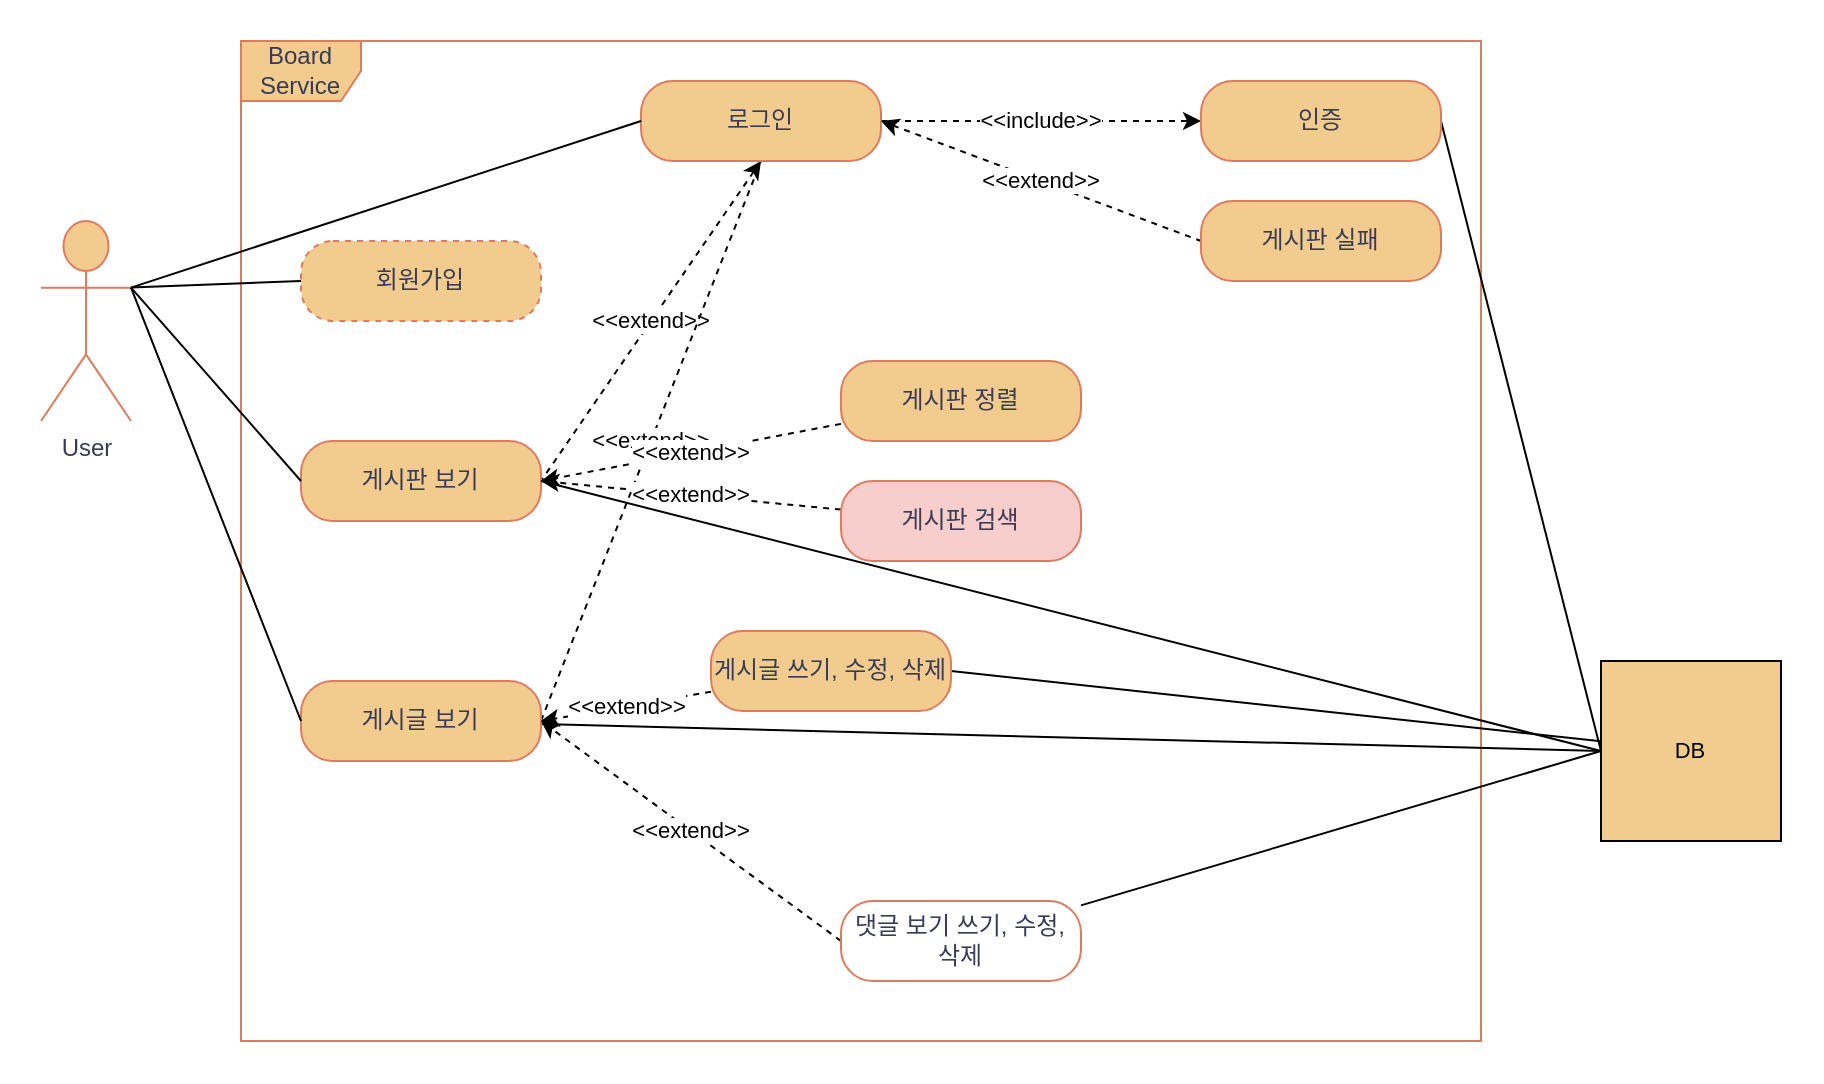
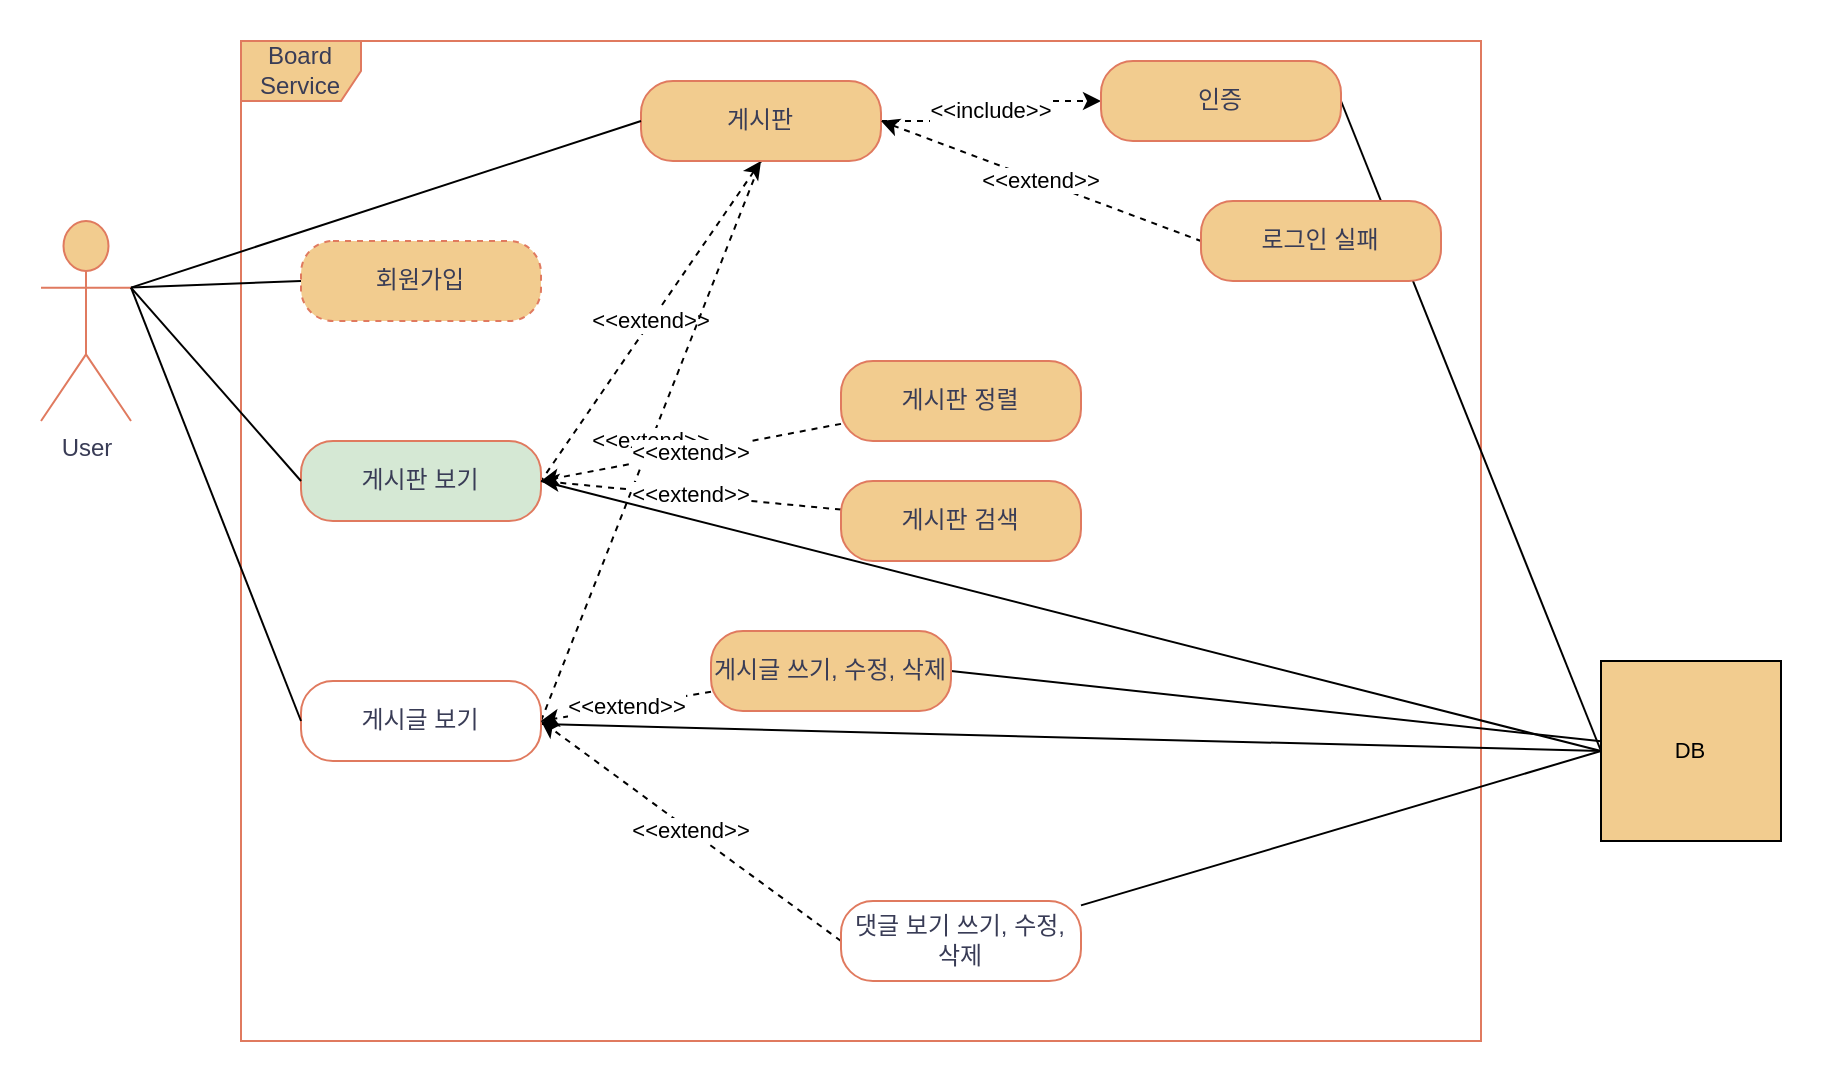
  <mxCell id="0" />
  <mxCell id="1" parent="0" />
  <mxCell id="2" value="User" style="shape=umlActor;verticalLabelPosition=bottom;verticalAlign=top;html=1;outlineConnect=0;rounded=1;labelBackgroundColor=none;fillColor=#F2CC8F;strokeColor=#E07A5F;fontColor=#393C56;" vertex="1" parent="1"><mxGeometry x="20" y="110" width="45" height="100" as="geometry" /></mxCell>
  <mxCell id="3" value="Board Service" style="shape=umlFrame;whiteSpace=wrap;html=1;pointerEvents=0;rounded=1;labelBackgroundColor=none;fillColor=#F2CC8F;strokeColor=#E07A5F;fontColor=#393C56;" vertex="1" parent="1"><mxGeometry x="120" y="20" width="620" height="500" as="geometry" /></mxCell>
  <mxCell id="4" value="회원가입" style="rounded=1;whiteSpace=wrap;html=1;arcSize=40;labelBackgroundColor=none;fillColor=#F2CC8F;strokeColor=#E07A5F;fontColor=#393C56;dashed=1;" vertex="1" parent="1"><mxGeometry x="150" y="120" width="120" height="40" as="geometry" /></mxCell>
  <mxCell id="5" value="&amp;lt;&amp;lt;extend&amp;gt;&amp;gt;" style="shape=connector;rounded=0;orthogonalLoop=1;jettySize=auto;html=1;exitX=0.5;exitY=1;exitDx=0;exitDy=0;entryX=1;entryY=0.5;entryDx=0;entryDy=0;labelBackgroundColor=default;strokeColor=default;fontFamily=Helvetica;fontSize=11;fontColor=default;endArrow=none;dashed=1;startArrow=classic;startFill=1;" edge="1" parent="1" source="11" target="6"><mxGeometry relative="1" as="geometry"><mxPoint x="310" y="270" as="sourcePoint" /><mxPoint x="410" y="90" as="targetPoint" /></mxGeometry></mxCell>
- <mxCell id="6" value="게시판 보기" style="rounded=1;whiteSpace=wrap;html=1;arcSize=40;labelBackgroundColor=none;fillColor=#F2CC8F;strokeColor=#E07A5F;fontColor=#393C56;" vertex="1" parent="1"><mxGeometry x="150" y="220" width="120" height="40" as="geometry" /></mxCell>
+ <mxCell id="6" value="게시판 보기" style="rounded=1;whiteSpace=wrap;html=1;arcSize=40;labelBackgroundColor=none;fillColor=#d5e8d4;strokeColor=#E07A5F;fontColor=#393C56;" vertex="1" parent="1"><mxGeometry x="150" y="220" width="120" height="40" as="geometry" /></mxCell>
  <mxCell id="7" value="&amp;lt;&amp;lt;extend&amp;gt;&amp;gt;" style="shape=connector;rounded=0;orthogonalLoop=1;jettySize=auto;html=1;exitX=1;exitY=0.5;exitDx=0;exitDy=0;labelBackgroundColor=default;strokeColor=default;fontFamily=Helvetica;fontSize=11;fontColor=default;endArrow=none;dashed=1;" edge="1" parent="1" source="9"><mxGeometry relative="1" as="geometry"><mxPoint x="380" y="80" as="targetPoint" /></mxGeometry></mxCell>
  <mxCell id="8" style="shape=connector;rounded=0;orthogonalLoop=1;jettySize=auto;html=1;labelBackgroundColor=default;strokeColor=default;fontFamily=Helvetica;fontSize=11;fontColor=default;endArrow=none;entryX=0;entryY=0.5;entryDx=0;entryDy=0;" edge="1" parent="1" source="9" target="31"><mxGeometry relative="1" as="geometry" /></mxCell>
- <mxCell id="9" value="게시글 보기" style="rounded=1;whiteSpace=wrap;html=1;arcSize=40;labelBackgroundColor=none;fillColor=#F2CC8F;strokeColor=#E07A5F;fontColor=#393C56;" vertex="1" parent="1"><mxGeometry x="150" y="340" width="120" height="40" as="geometry" /></mxCell>
+ <mxCell id="9" value="게시글 보기" style="rounded=1;whiteSpace=wrap;html=1;arcSize=40;labelBackgroundColor=none;fillColor=#ffffff;strokeColor=#E07A5F;fontColor=#393C56;" vertex="1" parent="1"><mxGeometry x="150" y="340" width="120" height="40" as="geometry" /></mxCell>
  <mxCell id="10" value="&amp;lt;&amp;lt;include&amp;gt;&amp;gt;" style="edgeStyle=orthogonalEdgeStyle;shape=connector;rounded=0;orthogonalLoop=1;jettySize=auto;html=1;labelBackgroundColor=default;strokeColor=default;fontFamily=Helvetica;fontSize=11;fontColor=default;endArrow=classic;dashed=1;endFill=1;" edge="1" parent="1" source="11" target="13"><mxGeometry relative="1" as="geometry" /></mxCell>
- <mxCell id="11" value="로그인" style="rounded=1;whiteSpace=wrap;html=1;arcSize=40;labelBackgroundColor=none;fillColor=#F2CC8F;strokeColor=#E07A5F;fontColor=#393C56;" vertex="1" parent="1"><mxGeometry x="320" y="40" width="120" height="40" as="geometry" /></mxCell>
+ <mxCell id="11" value="게시판" style="rounded=1;whiteSpace=wrap;html=1;arcSize=40;labelBackgroundColor=none;fillColor=#F2CC8F;strokeColor=#E07A5F;fontColor=#393C56;" vertex="1" parent="1"><mxGeometry x="320" y="40" width="120" height="40" as="geometry" /></mxCell>
  <mxCell id="12" style="shape=connector;rounded=0;orthogonalLoop=1;jettySize=auto;html=1;entryX=0;entryY=0.5;entryDx=0;entryDy=0;labelBackgroundColor=default;strokeColor=default;fontFamily=Helvetica;fontSize=11;fontColor=default;endArrow=none;exitX=1;exitY=0.5;exitDx=0;exitDy=0;" edge="1" parent="1" source="13" target="31"><mxGeometry relative="1" as="geometry" /></mxCell>
- <mxCell id="13" value="인증" style="rounded=1;whiteSpace=wrap;html=1;arcSize=40;labelBackgroundColor=none;fillColor=#F2CC8F;strokeColor=#E07A5F;fontColor=#393C56;" vertex="1" parent="1"><mxGeometry x="600" y="40" width="120" height="40" as="geometry" /></mxCell>
+ <mxCell id="13" value="인증" style="rounded=1;whiteSpace=wrap;html=1;arcSize=40;labelBackgroundColor=none;fillColor=#F2CC8F;strokeColor=#E07A5F;fontColor=#393C56;" vertex="1" parent="1"><mxGeometry x="550" y="30" width="120" height="40" as="geometry" /></mxCell>
  <mxCell id="14" value="&amp;lt;&amp;lt;extend&amp;gt;&amp;gt;" style="shape=connector;rounded=0;orthogonalLoop=1;jettySize=auto;html=1;labelBackgroundColor=default;strokeColor=default;fontFamily=Helvetica;fontSize=11;fontColor=default;endArrow=none;dashed=1;startArrow=classic;startFill=1;entryX=0;entryY=0.5;entryDx=0;entryDy=0;exitX=1;exitY=0.5;exitDx=0;exitDy=0;" edge="1" parent="1" source="11" target="15"><mxGeometry relative="1" as="geometry"><mxPoint x="430" y="110" as="targetPoint" /><mxPoint x="590" y="170" as="sourcePoint" /></mxGeometry></mxCell>
- <mxCell id="15" value="게시판 실패" style="rounded=1;whiteSpace=wrap;html=1;arcSize=40;labelBackgroundColor=none;fillColor=#F2CC8F;strokeColor=#E07A5F;fontColor=#393C56;" vertex="1" parent="1"><mxGeometry x="600" y="100" width="120" height="40" as="geometry" /></mxCell>
+ <mxCell id="15" value="로그인 실패" style="rounded=1;whiteSpace=wrap;html=1;arcSize=40;labelBackgroundColor=none;fillColor=#F2CC8F;strokeColor=#E07A5F;fontColor=#393C56;" vertex="1" parent="1"><mxGeometry x="600" y="100" width="120" height="40" as="geometry" /></mxCell>
  <mxCell id="16" value="&amp;lt;&amp;lt;extend&amp;gt;&amp;gt;" style="shape=connector;rounded=0;orthogonalLoop=1;jettySize=auto;html=1;entryX=1;entryY=0.5;entryDx=0;entryDy=0;labelBackgroundColor=default;strokeColor=default;fontFamily=Helvetica;fontSize=11;fontColor=default;endArrow=classic;dashed=1;endFill=1;" edge="1" parent="1" source="17" target="6"><mxGeometry relative="1" as="geometry" /></mxCell>
  <mxCell id="17" value="게시판 정렬" style="rounded=1;whiteSpace=wrap;html=1;arcSize=40;labelBackgroundColor=none;fillColor=#F2CC8F;strokeColor=#E07A5F;fontColor=#393C56;" vertex="1" parent="1"><mxGeometry x="420" y="180" width="120" height="40" as="geometry" /></mxCell>
  <mxCell id="18" value="&amp;lt;&amp;lt;extend&amp;gt;&amp;gt;" style="shape=connector;rounded=0;orthogonalLoop=1;jettySize=auto;html=1;labelBackgroundColor=default;strokeColor=default;fontFamily=Helvetica;fontSize=11;fontColor=default;endArrow=classic;dashed=1;endFill=1;entryX=1;entryY=0.5;entryDx=0;entryDy=0;" edge="1" parent="1" source="19" target="6"><mxGeometry relative="1" as="geometry"><mxPoint x="280" y="260" as="targetPoint" /></mxGeometry></mxCell>
- <mxCell id="19" value="게시판 검색" style="rounded=1;whiteSpace=wrap;html=1;arcSize=40;labelBackgroundColor=none;fillColor=#f8cecc;strokeColor=#E07A5F;fontColor=#393C56;" vertex="1" parent="1"><mxGeometry x="420" y="240" width="120" height="40" as="geometry" /></mxCell>
+ <mxCell id="19" value="게시판 검색" style="rounded=1;whiteSpace=wrap;html=1;arcSize=40;labelBackgroundColor=none;fillColor=#F2CC8F;strokeColor=#E07A5F;fontColor=#393C56;" vertex="1" parent="1"><mxGeometry x="420" y="240" width="120" height="40" as="geometry" /></mxCell>
  <mxCell id="20" value="&amp;lt;&amp;lt;extend&amp;gt;&amp;gt;" style="shape=connector;rounded=0;orthogonalLoop=1;jettySize=auto;html=1;entryX=1;entryY=0.5;entryDx=0;entryDy=0;labelBackgroundColor=default;strokeColor=default;fontFamily=Helvetica;fontSize=11;fontColor=default;endArrow=classic;dashed=1;startArrow=none;startFill=0;endFill=1;" edge="1" parent="1" source="22" target="9"><mxGeometry relative="1" as="geometry" /></mxCell>
  <mxCell id="21" style="shape=connector;rounded=0;orthogonalLoop=1;jettySize=auto;html=1;exitX=1;exitY=0.5;exitDx=0;exitDy=0;labelBackgroundColor=default;strokeColor=default;fontFamily=Helvetica;fontSize=11;fontColor=default;endArrow=none;" edge="1" parent="1" source="22" target="31"><mxGeometry relative="1" as="geometry" /></mxCell>
  <mxCell id="22" value="게시글 쓰기, 수정, 삭제" style="rounded=1;whiteSpace=wrap;html=1;arcSize=40;labelBackgroundColor=none;fillColor=#F2CC8F;strokeColor=#E07A5F;fontColor=#393C56;" vertex="1" parent="1"><mxGeometry x="355" y="315" width="120" height="40" as="geometry" /></mxCell>
  <mxCell id="23" value="&amp;lt;&amp;lt;extend&amp;gt;&amp;gt;" style="shape=connector;rounded=0;orthogonalLoop=1;jettySize=auto;html=1;exitX=0;exitY=0.5;exitDx=0;exitDy=0;entryX=1;entryY=0.5;entryDx=0;entryDy=0;labelBackgroundColor=default;strokeColor=default;fontFamily=Helvetica;fontSize=11;fontColor=default;endArrow=classic;dashed=1;endFill=1;" edge="1" parent="1" source="25" target="9"><mxGeometry relative="1" as="geometry" /></mxCell>
  <mxCell id="24" style="shape=connector;rounded=0;orthogonalLoop=1;jettySize=auto;html=1;entryX=0;entryY=0.5;entryDx=0;entryDy=0;labelBackgroundColor=default;strokeColor=default;fontFamily=Helvetica;fontSize=11;fontColor=default;endArrow=none;" edge="1" parent="1" source="25" target="31"><mxGeometry relative="1" as="geometry" /></mxCell>
  <mxCell id="25" value="댓글 보기 쓰기, 수정, 삭제" style="rounded=1;whiteSpace=wrap;html=1;arcSize=40;labelBackgroundColor=none;fillColor=#ffffff;strokeColor=#E07A5F;fontColor=#393C56;" vertex="1" parent="1"><mxGeometry x="420" y="450" width="120" height="40" as="geometry" /></mxCell>
  <mxCell id="26" value="" style="endArrow=none;html=1;rounded=0;labelBackgroundColor=default;strokeColor=default;fontFamily=Helvetica;fontSize=11;fontColor=default;shape=connector;exitX=1;exitY=0.333;exitDx=0;exitDy=0;exitPerimeter=0;entryX=0;entryY=0.5;entryDx=0;entryDy=0;" edge="1" parent="1" source="2" target="11"><mxGeometry width="50" height="50" relative="1" as="geometry"><mxPoint x="90" y="115" as="sourcePoint" /><mxPoint x="140" y="65" as="targetPoint" /></mxGeometry></mxCell>
  <mxCell id="27" value="" style="endArrow=none;html=1;rounded=0;labelBackgroundColor=default;strokeColor=default;fontFamily=Helvetica;fontSize=11;fontColor=default;shape=connector;exitX=1;exitY=0.333;exitDx=0;exitDy=0;exitPerimeter=0;entryX=0;entryY=0.5;entryDx=0;entryDy=0;" edge="1" parent="1" source="2" target="4"><mxGeometry width="50" height="50" relative="1" as="geometry"><mxPoint x="80" y="90" as="sourcePoint" /><mxPoint x="330" y="70" as="targetPoint" /></mxGeometry></mxCell>
  <mxCell id="28" value="" style="endArrow=none;html=1;rounded=0;labelBackgroundColor=default;strokeColor=default;fontFamily=Helvetica;fontSize=11;fontColor=default;shape=connector;entryX=0;entryY=0.5;entryDx=0;entryDy=0;exitX=1;exitY=0.333;exitDx=0;exitDy=0;exitPerimeter=0;" edge="1" parent="1" source="2" target="6"><mxGeometry width="50" height="50" relative="1" as="geometry"><mxPoint x="70" y="80" as="sourcePoint" /><mxPoint x="340" y="80" as="targetPoint" /></mxGeometry></mxCell>
  <mxCell id="29" value="" style="endArrow=none;html=1;rounded=0;labelBackgroundColor=default;strokeColor=default;fontFamily=Helvetica;fontSize=11;fontColor=default;shape=connector;entryX=0;entryY=0.5;entryDx=0;entryDy=0;exitX=1;exitY=0.333;exitDx=0;exitDy=0;exitPerimeter=0;" edge="1" parent="1" source="2" target="9"><mxGeometry width="50" height="50" relative="1" as="geometry"><mxPoint x="70" y="80" as="sourcePoint" /><mxPoint x="170" y="270" as="targetPoint" /></mxGeometry></mxCell>
  <mxCell id="30" style="shape=connector;rounded=0;orthogonalLoop=1;jettySize=auto;html=1;labelBackgroundColor=default;strokeColor=default;fontFamily=Helvetica;fontSize=11;fontColor=default;endArrow=none;entryX=1;entryY=0.5;entryDx=0;entryDy=0;exitX=0;exitY=0.5;exitDx=0;exitDy=0;" edge="1" parent="1" source="31" target="6"><mxGeometry relative="1" as="geometry" /></mxCell>
  <mxCell id="31" value="DB" style="html=1;dropTarget=0;whiteSpace=wrap;fontFamily=Helvetica;fontSize=11;fontColor=default;fillColor=#f2cc8f;" vertex="1" parent="1"><mxGeometry x="800" y="330" width="90" height="90" as="geometry" /></mxCell>
